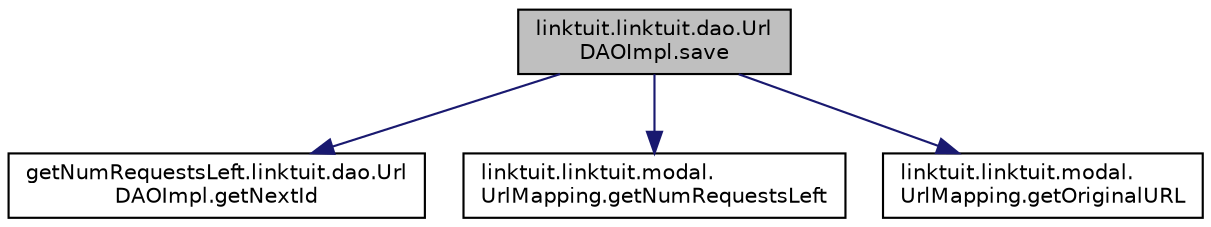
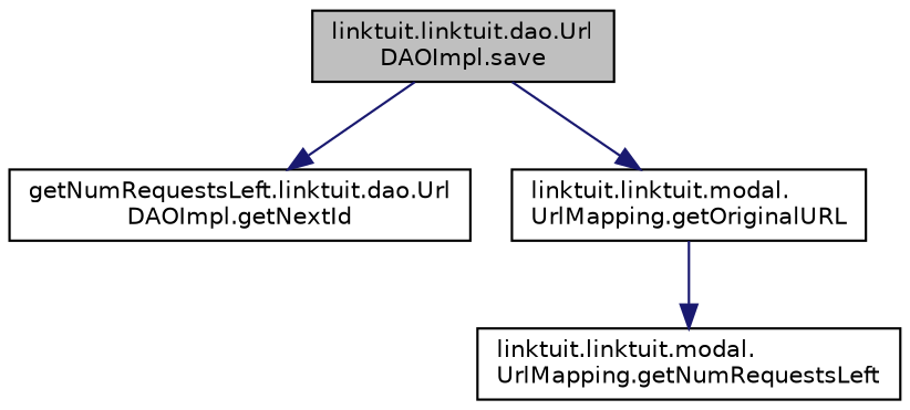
  digraph {
    fontname="DejaVu Sans"
    rankdir=TB
    node [color=black fillcolor=white fontname="DejaVu Sans" fontsize=10 shape=record style=filled]
    edge [color=midnightblue fontname="DejaVu Sans" fontsize=10 labelfontname=Helvetica labelfontsize=10 style=solid]
    n1 [fillcolor=grey75 fontcolor=black height=0.2 label="linktuit.linktuit.dao.Url\lDAOImpl.save" width=0.4]
    n2 [height=0.2 label="getNumRequestsLeft.linktuit.dao.Url\lDAOImpl.getNextId" width=0.4]
    n3 [height=0.2 label="linktuit.linktuit.modal.\lUrlMapping.getNumRequestsLeft" width=0.4]
    n4 [height=0.2 label="linktuit.linktuit.modal.\lUrlMapping.getOriginalURL" width=0.4]
    n1 -> n2
-   n1 -> n3
+   n4 -> n3
    n1 -> n4
  }
